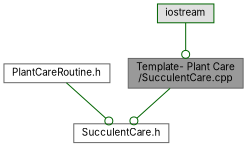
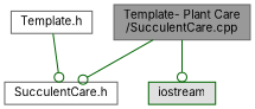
  digraph {
    fontname=Inter
    node [color=gray40 fillcolor=white fontname=Inter fontsize=10 shape=box style=filled]
    edge [arrowhead=odot color=darkgreen fontname=Inter fontsize=10 labelfontname=Helvetica labelfontsize=10 style=solid]
    n1 [fillcolor=grey60 fontcolor=black height=0.2 label="Template- Plant Care\l/SucculentCare.cpp" width=0.4]
    n2 [height=0.2 label="SucculentCare.h" width=0.4]
    n3 [color=darkgreen fillcolor="#E0E0E0" height=0.2 label=iostream width=0.4]
-   n4 [height=0.2 label="PlantCareRoutine.h" width=0.4]
+   n4 [height=0.2 label="Template.h" width=0.4]
    n1 -> n2
-   n3 -> n1
+   n1 -> n3
    n4 -> n2
  }
